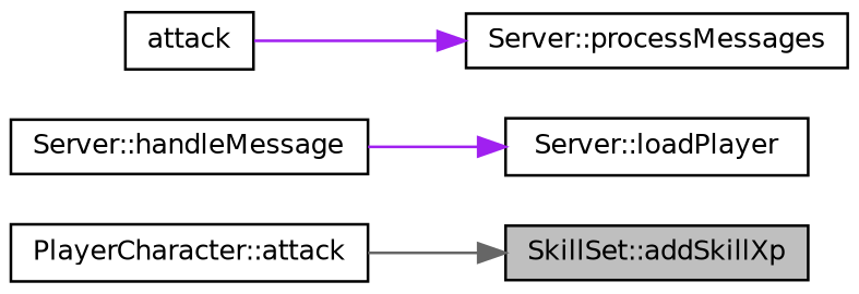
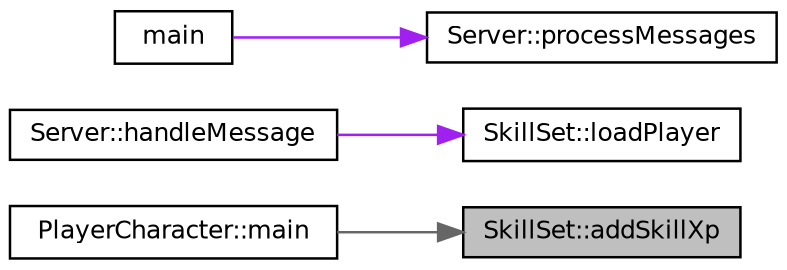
  digraph {
    rankdir=RL
    node [color=black fillcolor=white fontname=Helvetica fontsize=10 shape=record style=filled]
    edge [color=purple dir=back fontname=Helvetica fontsize=10 labelfontname=Helvetica labelfontsize=10 style=solid]
    n1 [fillcolor=grey75 fontcolor=black height=0.2 label="SkillSet::addSkillXp" width=0.4]
-   n2 [height=0.2 label="PlayerCharacter::attack" width=0.4]
-   n3 [height=0.2 label="Server::loadPlayer" width=0.4]
+   n2 [height=0.2 label="PlayerCharacter::main" width=0.4]
+   n3 [height=0.2 label="SkillSet::loadPlayer" width=0.4]
    n4 [height=0.2 label="Server::handleMessage" width=0.4]
    n5 [height=0.2 label="Server::processMessages" width=0.4]
-   n6 [height=0.2 label=attack width=0.4]
+   n6 [height=0.2 label=main width=0.4]
    n1 -> n2 [color=gray40]
    n3 -> n4
    n5 -> n6
  }
